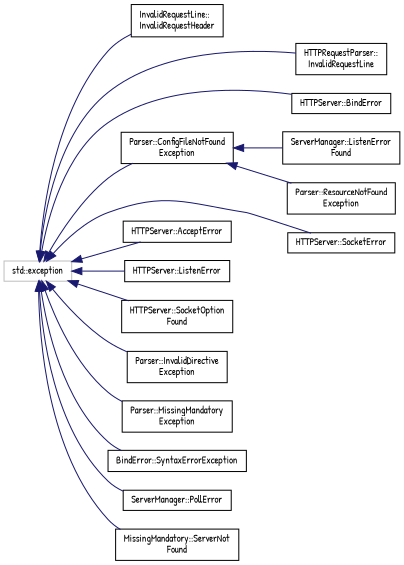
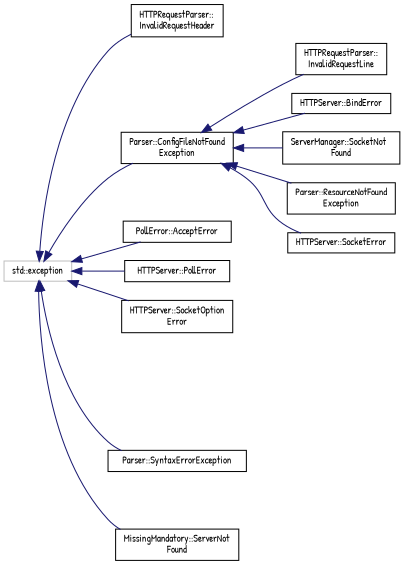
  digraph {
    fontname="Patrick Hand"
    rankdir=LR
    node [color=black fillcolor=white fontname="Patrick Hand" fontsize=10 shape=record style=filled]
    edge [color=midnightblue dir=back fontname="Patrick Hand" fontsize=10 labelfontname=Helvetica labelfontsize=10 style=solid]
    n1 [color=grey75 height=0.2 label="std::exception" width=0.4]
-   n2 [height=0.2 label="InvalidRequestLine::\lInvalidRequestHeader" width=0.4]
+   n2 [height=0.2 label="HTTPRequestParser::\lInvalidRequestHeader" width=0.4]
    n3 [height=0.2 label="HTTPRequestParser::\lInvalidRequestLine" width=0.4]
-   n4 [height=0.2 label="HTTPServer::AcceptError" width=0.4]
+   n4 [height=0.2 label="PollError::AcceptError" width=0.4]
    n5 [height=0.2 label="HTTPServer::BindError" width=0.4]
-   n6 [height=0.2 label="HTTPServer::ListenError" width=0.4]
+   n6 [height=0.2 label="HTTPServer::PollError" width=0.4]
    n7 [height=0.2 label="HTTPServer::SocketError" width=0.4]
-   n8 [height=0.2 label="HTTPServer::SocketOption\lFound" width=0.4]
+   n8 [height=0.2 label="HTTPServer::SocketOption\lError" width=0.4]
    n9 [height=0.2 label="Parser::ConfigFileNotFound\lException" width=0.4]
-   n10 [height=0.2 label="Parser::InvalidDirective\lException" width=0.4]
-   n11 [height=0.2 label="Parser::MissingMandatory\lException" width=0.4]
-   n12 [height=0.2 label="BindError::SyntaxErrorException" width=0.4]
-   n13 [height=0.2 label="ServerManager::PollError" width=0.4]
+   n12 [height=0.2 label="Parser::SyntaxErrorException" width=0.4]
    n14 [height=0.2 label="MissingMandatory::ServerNot\lFound" width=0.4]
    n15 [height=0.2 label="Parser::ResourceNotFound\lException" width=0.4]
-   n16 [height=0.2 label="ServerManager::ListenError\lFound" width=0.4]
+   n16 [height=0.2 label="ServerManager::SocketNot\lFound" width=0.4]
    n1 -> n2
-   n1 -> n3
+   n9 -> n3
    n1 -> n4
-   n1 -> n5
+   n9 -> n5
    n1 -> n6
-   n1 -> n7
+   n9 -> n7
    n1 -> n8
    n1 -> n9
-   n1 -> n10
-   n1 -> n11
    n1 -> n12
-   n1 -> n13
    n1 -> n14
    n9 -> n15
    n9 -> n16
  }
